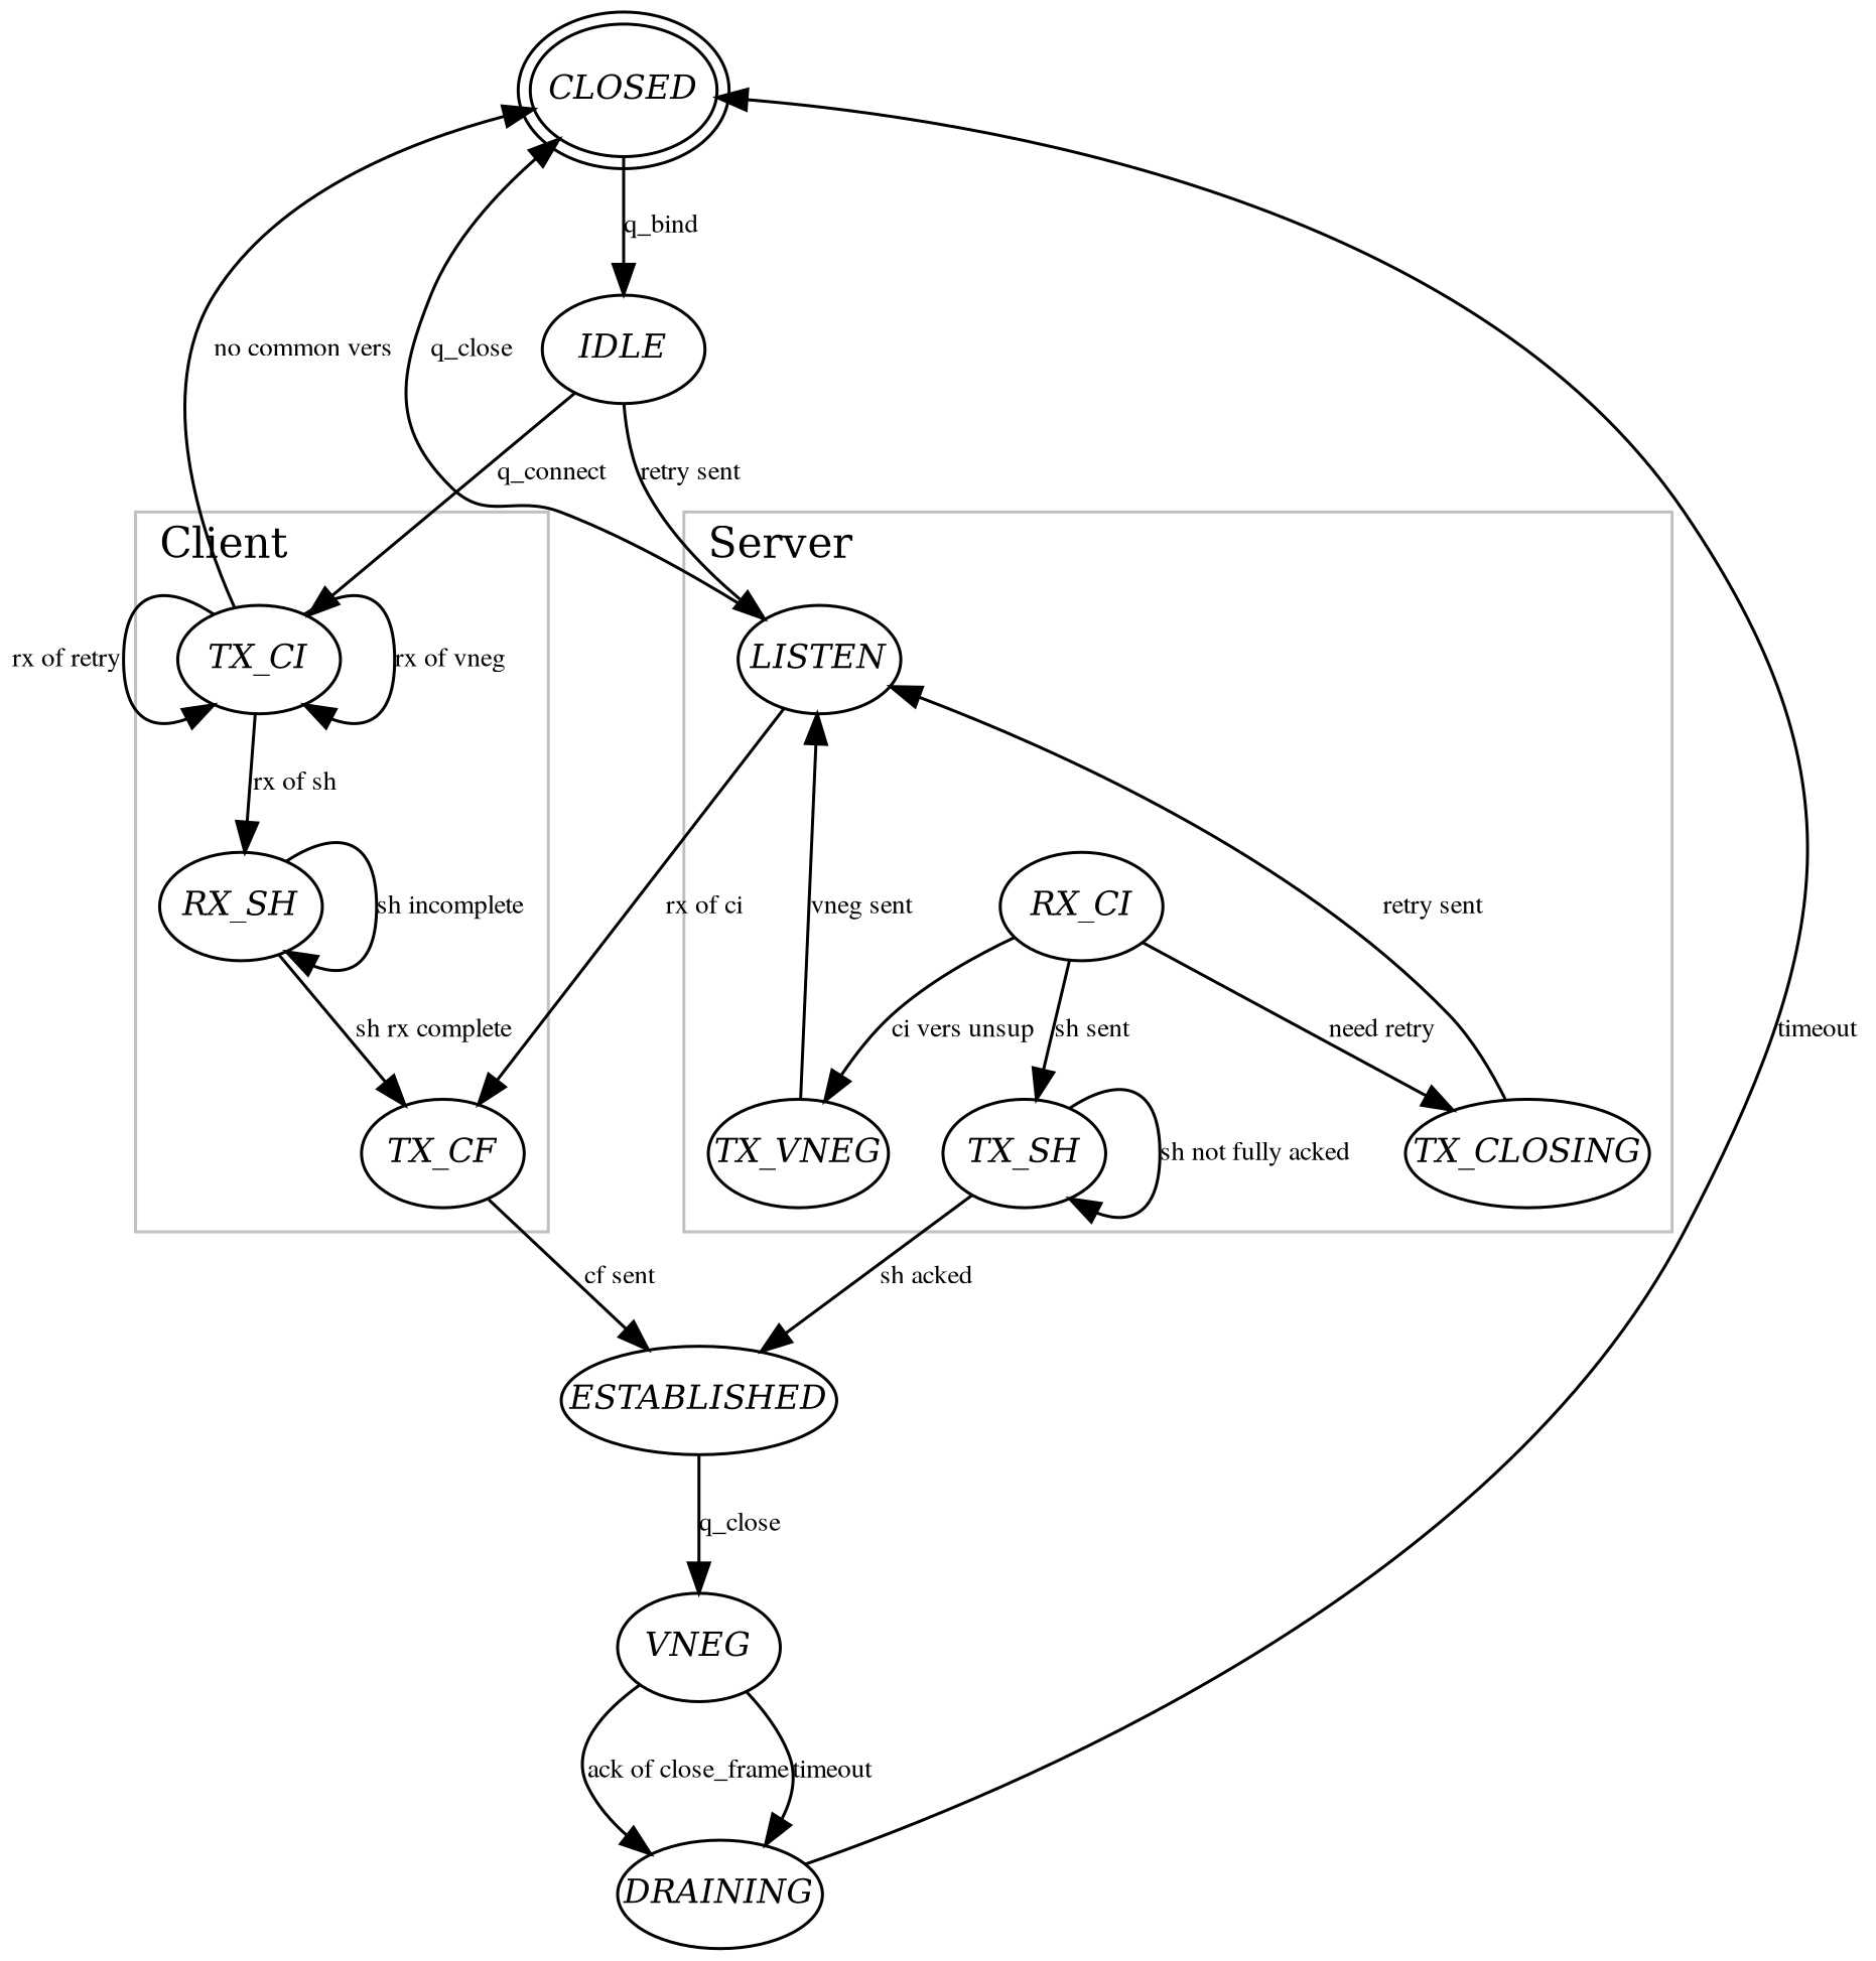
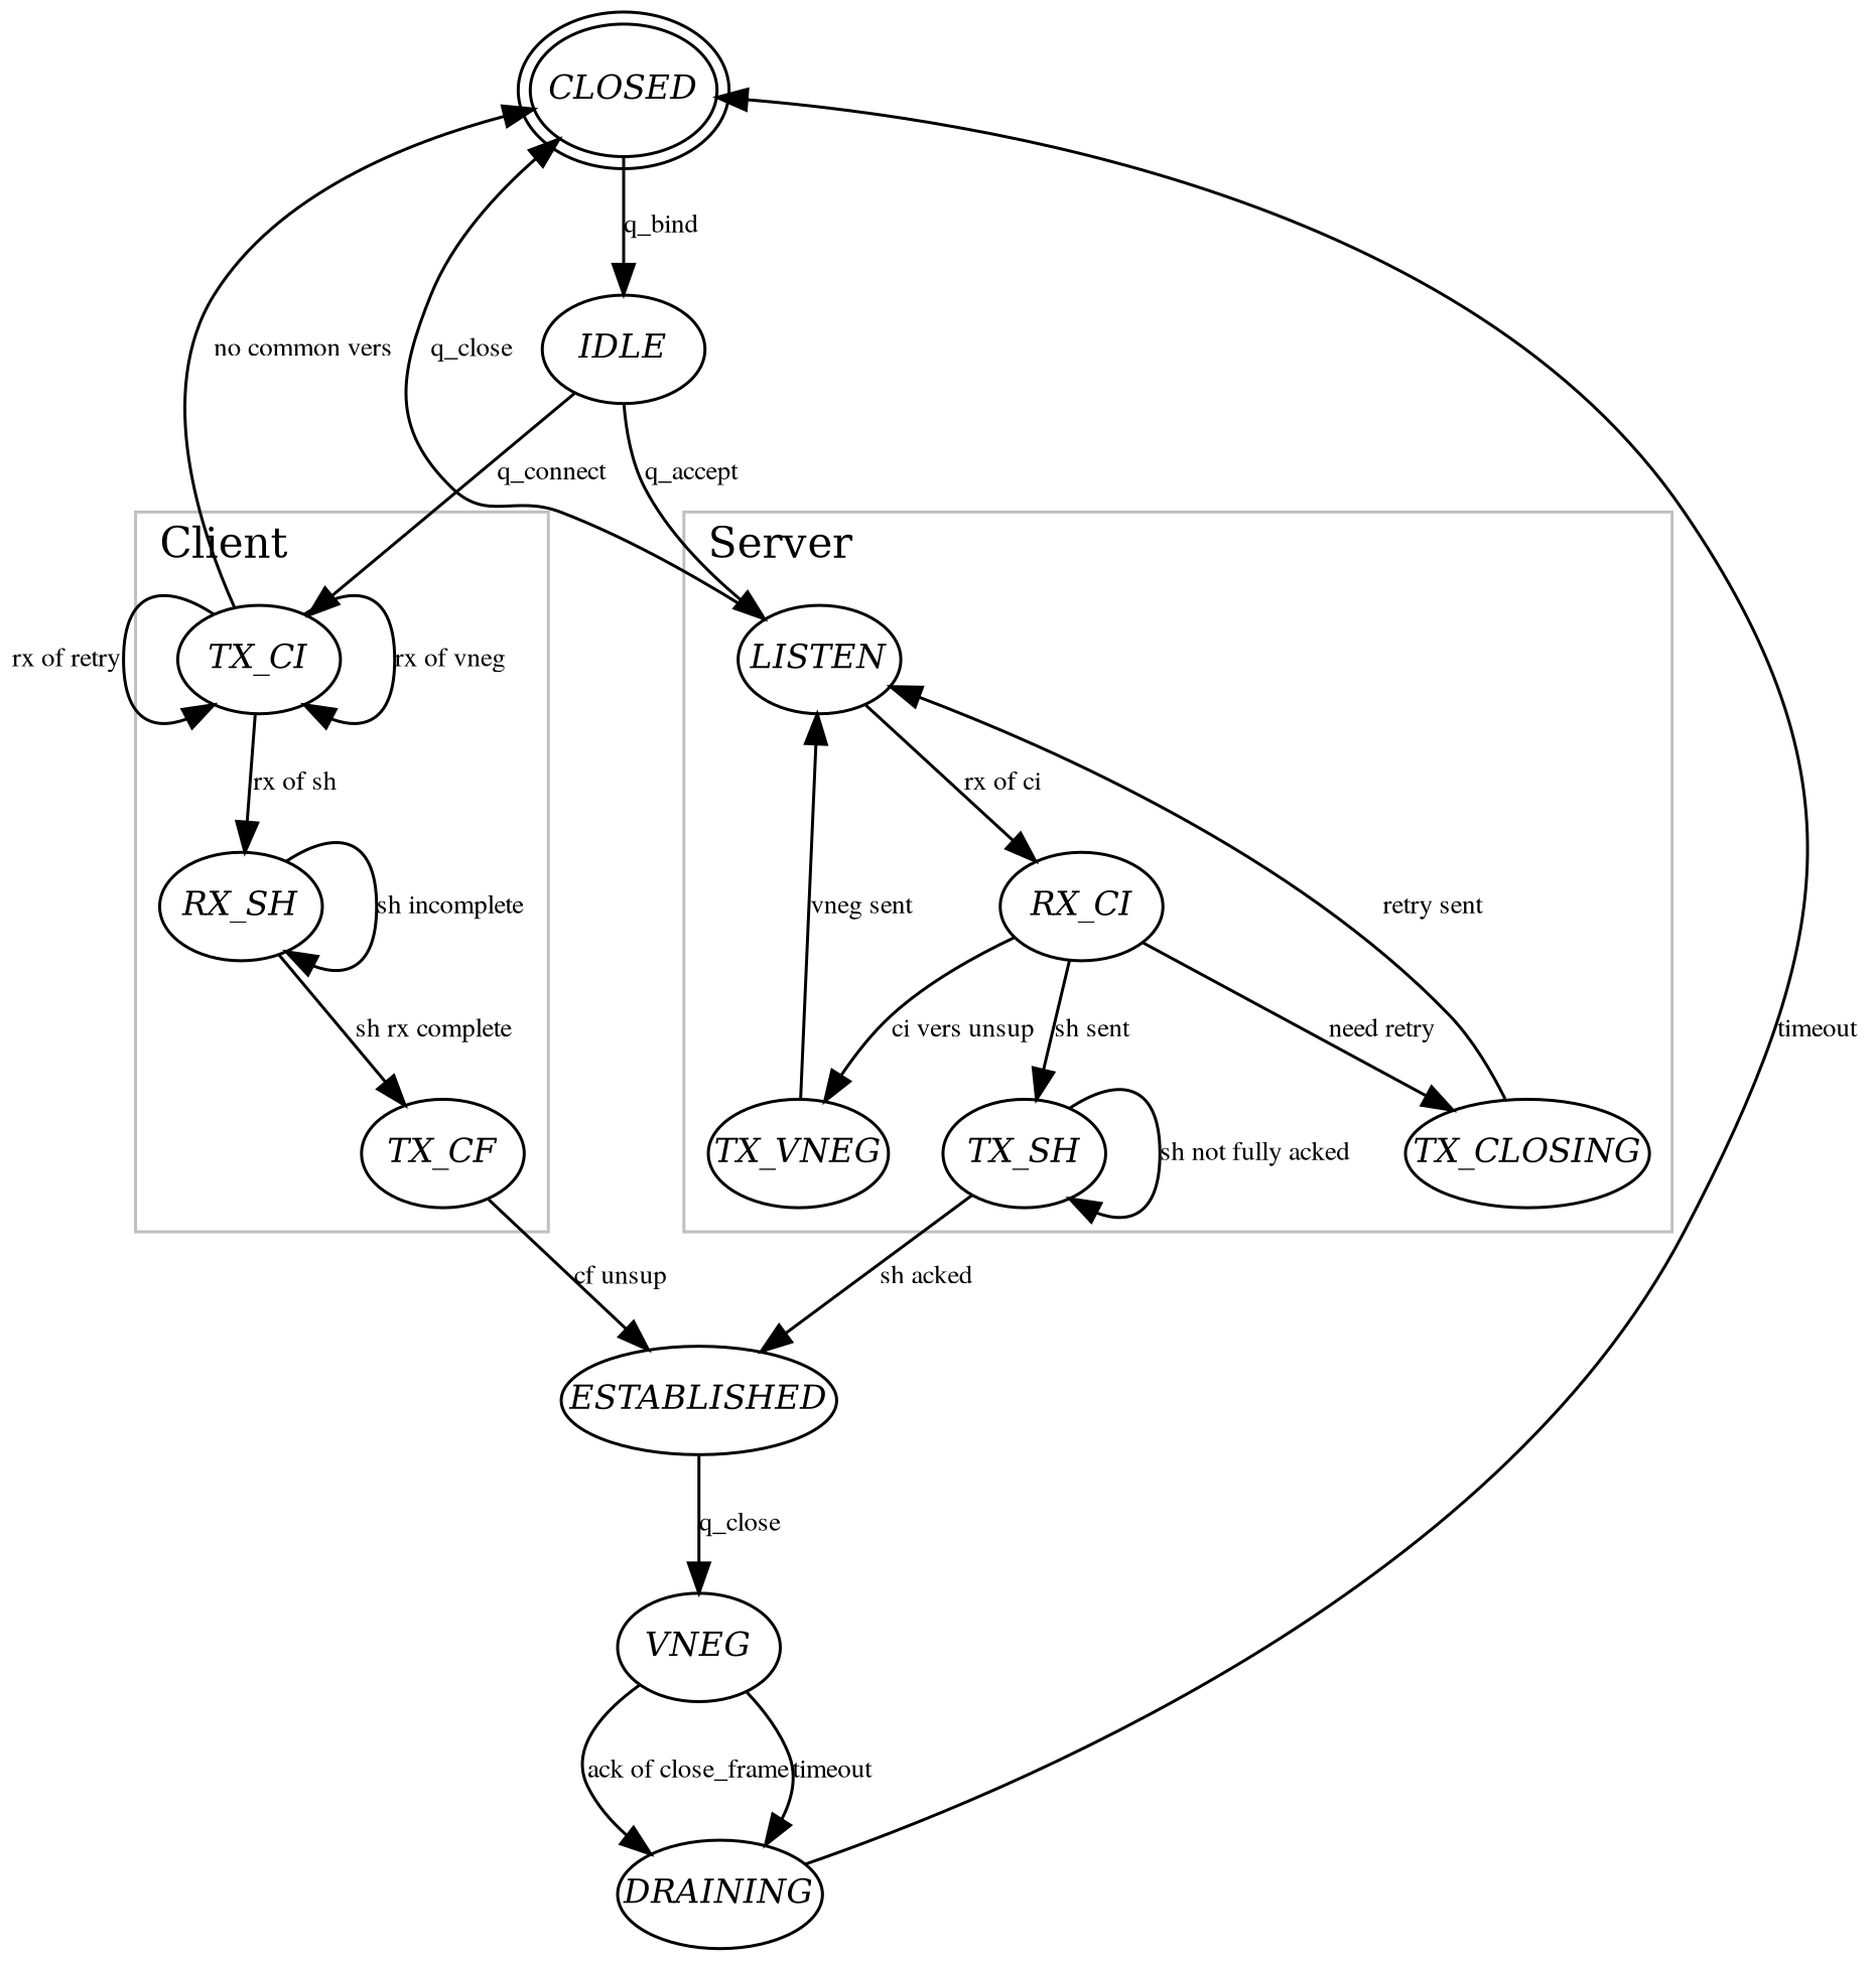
  digraph {
    color=grey
    labeljust=l
    node [fontname="times-italic" fontsize=11 margin=0]
    edge [fontname=times fontsize=9]
    TX_CI
    RX_SH
    TX_CF
    LISTEN
    RX_CI
    TX_VNEG
    TX_SH
    n8 [label=TX_CLOSING]
    CLOSED [peripheries=2]
    ESTABLISHED
    IDLE
    n12 [label=VNEG]
    DRAINING
    subgraph cluster_1 {
      label=Client
      TX_CI
      RX_SH
      TX_CF
    }
    subgraph cluster_2 {
      label=Server
      LISTEN
      RX_CI
      TX_VNEG
      TX_SH
      n8
    }
    TX_CI -> TX_CI [headport=se label="rx of vneg" tailport=ne]
    TX_CI -> TX_CI [headport=sw label="rx of retry" tailport=nw]
    TX_CI -> RX_SH [label="rx of sh"]
    TX_CI -> CLOSED [constraint=false label="no common vers"]
    RX_SH -> RX_SH [headport=se label="sh incomplete" tailport=ne]
    RX_SH -> TX_CF [label="sh rx complete"]
-   TX_CF -> ESTABLISHED [label="cf sent"]
-   LISTEN -> TX_CF [label="rx of ci"]
+   TX_CF -> ESTABLISHED [label="cf unsup"]
+   LISTEN -> RX_CI [label="rx of ci"]
    LISTEN -> CLOSED [constraint=false label=q_close]
    RX_CI -> TX_VNEG [label="ci vers unsup"]
    RX_CI -> TX_SH [label="sh sent"]
    RX_CI -> n8 [label="need retry"]
    TX_VNEG -> LISTEN [label="vneg sent"]
    TX_SH -> TX_SH [headport=se label="sh not fully acked" tailport=ne]
    TX_SH -> ESTABLISHED [label="sh acked"]
    n8 -> LISTEN [label="retry sent"]
    CLOSED -> IDLE [label=q_bind]
    ESTABLISHED -> n12 [label=q_close]
    IDLE -> TX_CI [label=q_connect]
-   IDLE -> LISTEN [label="retry sent"]
+   IDLE -> LISTEN [label=q_accept]
    n12 -> DRAINING [label="ack of close_frame"]
    n12 -> DRAINING [label=timeout]
    DRAINING -> CLOSED [constraint=false label=timeout]
  }
